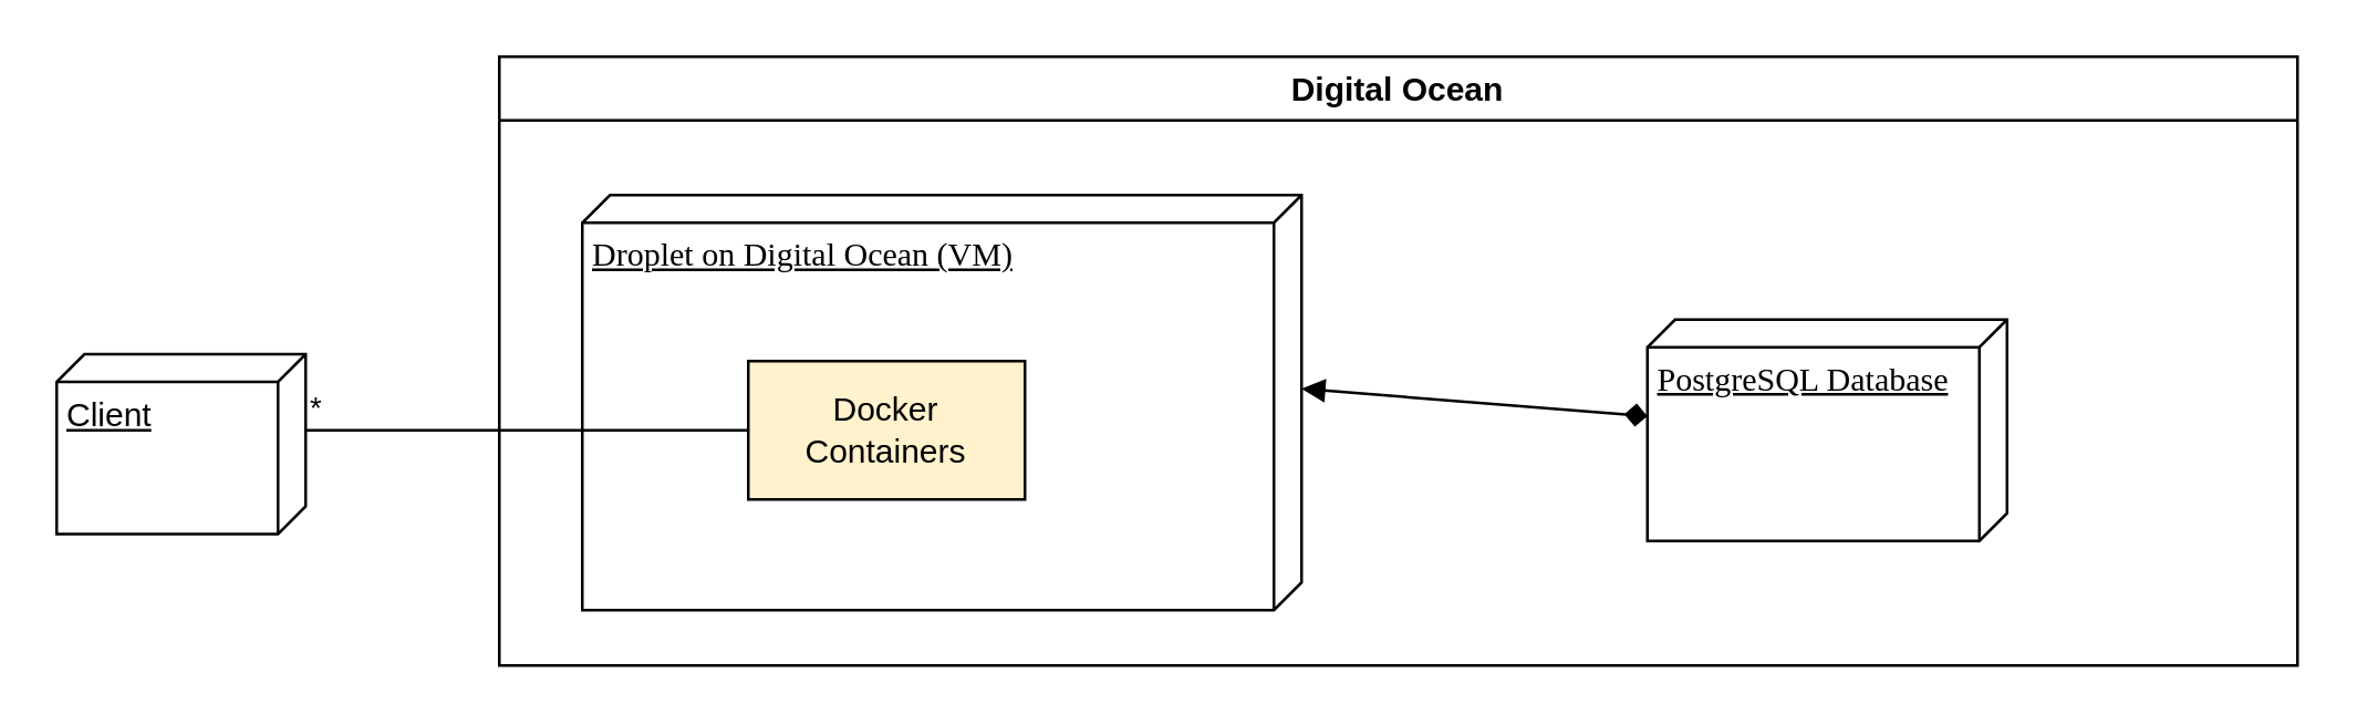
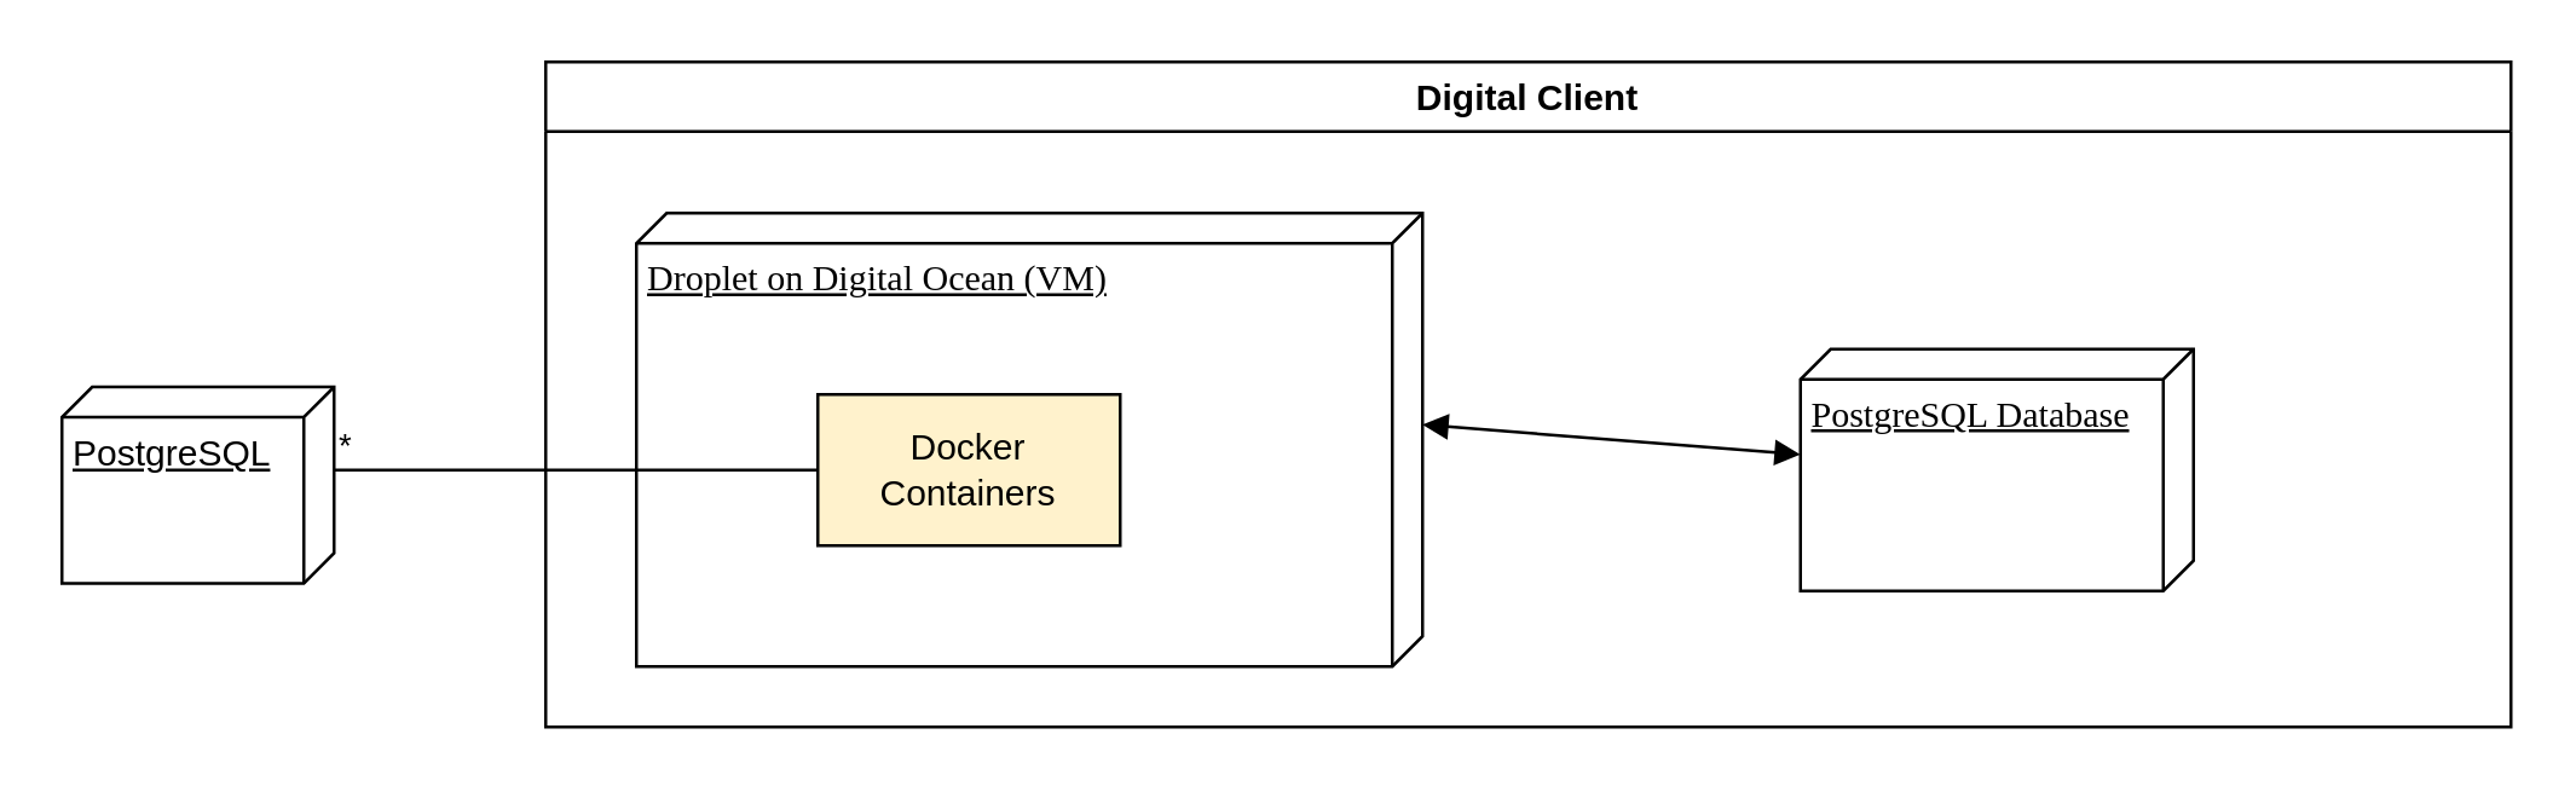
  <mxCell id="0" />
  <mxCell id="1" parent="0" />
  <mxCell id="2" value="Module" style="shape=component;align=left;spacingLeft=36;rounded=0;shadow=0;comic=0;labelBackgroundColor=none;strokeWidth=1;fontFamily=Verdana;fontSize=12;html=1;" parent="1" vertex="1"><mxGeometry x="330" y="130" width="120" height="60" as="geometry" /></mxCell>
- <mxCell id="3" value="Digital Ocean" style="swimlane;" parent="1" vertex="1"><mxGeometry x="180" y="20" width="650" height="220" as="geometry" /></mxCell>
+ <mxCell id="3" value="Digital Client" style="swimlane;" parent="1" vertex="1"><mxGeometry x="180" y="20" width="650" height="220" as="geometry" /></mxCell>
  <mxCell id="4" value="Droplet on Digital Ocean (VM)" style="verticalAlign=top;align=left;spacingTop=8;spacingLeft=2;spacingRight=12;shape=cube;size=10;direction=south;fontStyle=4;html=1;rounded=0;shadow=0;comic=0;labelBackgroundColor=none;strokeWidth=1;fontFamily=Verdana;fontSize=12" parent="3" vertex="1"><mxGeometry x="30" y="50" width="260" height="150" as="geometry" /></mxCell>
  <mxCell id="5" value="PostgreSQL Database" style="verticalAlign=top;align=left;spacingTop=8;spacingLeft=2;spacingRight=12;shape=cube;size=10;direction=south;fontStyle=4;html=1;rounded=0;shadow=0;comic=0;labelBackgroundColor=none;strokeWidth=1;fontFamily=Verdana;fontSize=12" parent="3" vertex="1"><mxGeometry x="415" y="95" width="130" height="80" as="geometry" /></mxCell>
  <mxCell id="6" value="Docker Containers" style="html=1;whiteSpace=wrap;fillColor=#fff2cc;" parent="3" vertex="1"><mxGeometry x="90" y="110" width="100" height="50" as="geometry" /></mxCell>
- <mxCell id="7" value="" style="endArrow=diamond;startArrow=block;endFill=1;startFill=1;html=1;rounded=0;exitX=0;exitY=0;exitDx=70;exitDy=0;exitPerimeter=0;" parent="3" source="4" target="5" edge="1"><mxGeometry width="160" relative="1" as="geometry"><mxPoint x="30" y="150" as="sourcePoint" /><mxPoint x="190" y="150" as="targetPoint" /></mxGeometry></mxCell>
- <mxCell id="8" value="Client" style="verticalAlign=top;align=left;spacingTop=8;spacingLeft=2;spacingRight=12;shape=cube;size=10;direction=south;fontStyle=4;html=1;whiteSpace=wrap;" parent="1" vertex="1"><mxGeometry x="20" y="127.5" width="90" height="65" as="geometry" /></mxCell>
+ <mxCell id="7" value="" style="endArrow=block;startArrow=block;endFill=1;startFill=1;html=1;rounded=0;exitX=0;exitY=0;exitDx=70;exitDy=0;exitPerimeter=0;" parent="3" source="4" target="5" edge="1"><mxGeometry width="160" relative="1" as="geometry"><mxPoint x="30" y="150" as="sourcePoint" /><mxPoint x="190" y="150" as="targetPoint" /></mxGeometry></mxCell>
+ <mxCell id="8" value="PostgreSQL" style="verticalAlign=top;align=left;spacingTop=8;spacingLeft=2;spacingRight=12;shape=cube;size=10;direction=south;fontStyle=4;html=1;whiteSpace=wrap;" parent="1" vertex="1"><mxGeometry x="20" y="127.5" width="90" height="65" as="geometry" /></mxCell>
  <mxCell id="9" value="" style="endArrow=none;html=1;edgeStyle=orthogonalEdgeStyle;rounded=0;exitX=0;exitY=0;exitDx=27.5;exitDy=0;exitPerimeter=0;entryX=0;entryY=0.5;entryDx=0;entryDy=0;" parent="1" source="8" target="6" edge="1"><mxGeometry relative="1" as="geometry"><mxPoint x="170" y="-50" as="sourcePoint" /><mxPoint x="330" y="-50" as="targetPoint" /></mxGeometry></mxCell>
  <mxCell id="10" value="*" style="edgeLabel;resizable=0;html=1;align=left;verticalAlign=bottom;" parent="9" connectable="0" vertex="1"><mxGeometry x="-1" relative="1" as="geometry" /></mxCell>
